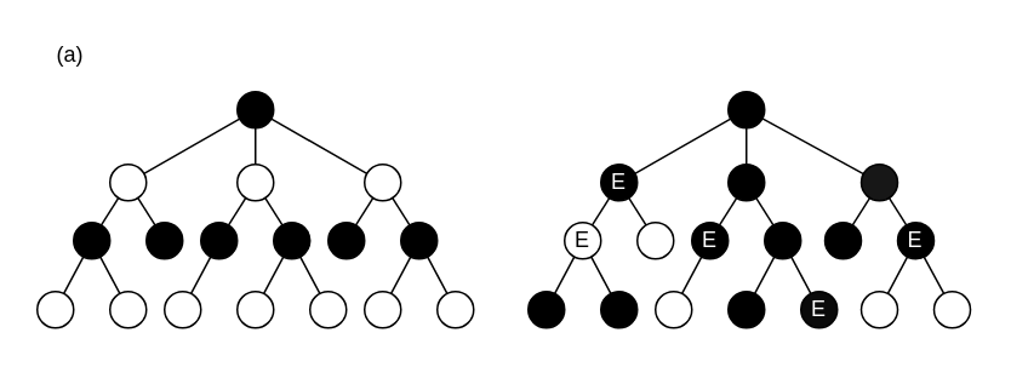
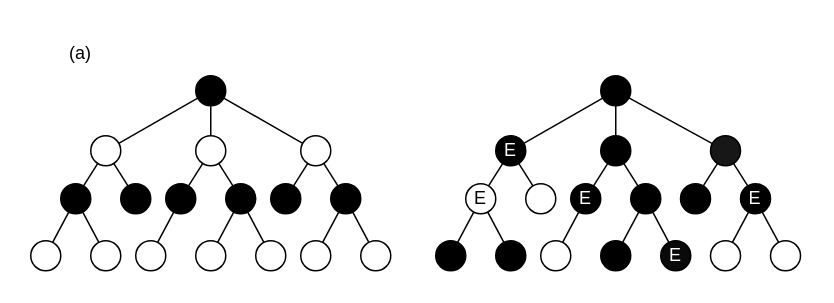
  <mxCell id="0" />
  <mxCell id="1" parent="0" />
  <mxCell id="2" value="" style="ellipse;whiteSpace=wrap;html=1;aspect=fixed;strokeColor=#000000;fillColor=#000000;" vertex="1" parent="1"><mxGeometry x="130" y="50" width="20" height="20" as="geometry" /></mxCell>
  <mxCell id="3" value="" style="endArrow=none;html=1;rounded=0;strokeColor=#000000;" edge="1" parent="1" source="5" target="2"><mxGeometry width="50" height="50" relative="1" as="geometry"><mxPoint x="87" y="93" as="sourcePoint" /><mxPoint x="270" y="90" as="targetPoint" /></mxGeometry></mxCell>
  <mxCell id="4" value="" style="endArrow=none;html=1;rounded=0;strokeColor=#000000;" edge="1" parent="1" source="6" target="2"><mxGeometry width="50" height="50" relative="1" as="geometry"><mxPoint x="180" y="130" as="sourcePoint" /><mxPoint x="190" y="40" as="targetPoint" /></mxGeometry></mxCell>
  <mxCell id="5" value="" style="ellipse;whiteSpace=wrap;html=1;aspect=fixed;strokeColor=#000000;" vertex="1" parent="1"><mxGeometry x="60" y="90" width="20" height="20" as="geometry" /></mxCell>
  <mxCell id="6" value="" style="ellipse;whiteSpace=wrap;html=1;aspect=fixed;strokeColor=#000000;" vertex="1" parent="1"><mxGeometry x="200" y="90" width="20" height="20" as="geometry" /></mxCell>
  <mxCell id="7" value="" style="endArrow=none;html=1;rounded=0;strokeColor=#000000;endFill=0;" edge="1" parent="1" source="8" target="2"><mxGeometry width="50" height="50" relative="1" as="geometry"><mxPoint x="120" y="100" as="sourcePoint" /><mxPoint x="250" y="90" as="targetPoint" /></mxGeometry></mxCell>
  <mxCell id="8" value="" style="ellipse;whiteSpace=wrap;html=1;aspect=fixed;strokeColor=#000000;" vertex="1" parent="1"><mxGeometry x="130" y="90" width="20" height="20" as="geometry" /></mxCell>
  <mxCell id="9" value="" style="endArrow=none;html=1;rounded=0;strokeColor=#000000;" edge="1" parent="1" source="10" target="5"><mxGeometry width="50" height="50" relative="1" as="geometry"><mxPoint x="47" y="145" as="sourcePoint" /><mxPoint x="74" y="110" as="targetPoint" /></mxGeometry></mxCell>
  <mxCell id="10" value="" style="ellipse;whiteSpace=wrap;html=1;aspect=fixed;strokeColor=#000000;fillColor=#000000;" vertex="1" parent="1"><mxGeometry x="40" y="122" width="20" height="20" as="geometry" /></mxCell>
  <mxCell id="11" value="" style="endArrow=none;html=1;rounded=0;strokeColor=#000000;" edge="1" parent="1" source="12" target="5"><mxGeometry width="50" height="50" relative="1" as="geometry"><mxPoint x="80" y="152" as="sourcePoint" /><mxPoint x="130" y="150" as="targetPoint" /></mxGeometry></mxCell>
  <mxCell id="12" value="" style="ellipse;whiteSpace=wrap;html=1;aspect=fixed;strokeColor=#000000;fillColor=#000000;" vertex="1" parent="1"><mxGeometry x="80" y="122" width="20" height="20" as="geometry" /></mxCell>
  <mxCell id="13" value="" style="endArrow=none;html=1;rounded=0;strokeColor=#000000;endFill=0;" edge="1" parent="1" source="14" target="8"><mxGeometry width="50" height="50" relative="1" as="geometry"><mxPoint x="120" y="152" as="sourcePoint" /><mxPoint x="90" y="120" as="targetPoint" /></mxGeometry></mxCell>
  <mxCell id="14" value="" style="ellipse;whiteSpace=wrap;html=1;aspect=fixed;strokeColor=#000000;fillColor=#000000;" vertex="1" parent="1"><mxGeometry x="110" y="122" width="20" height="20" as="geometry" /></mxCell>
  <mxCell id="15" value="" style="endArrow=none;html=1;rounded=0;strokeColor=#000000;startArrow=none;startFill=0;endFill=0;" edge="1" parent="1" source="16" target="14"><mxGeometry width="50" height="50" relative="1" as="geometry"><mxPoint x="87" y="190" as="sourcePoint" /><mxPoint x="123" y="142" as="targetPoint" /></mxGeometry></mxCell>
  <mxCell id="16" value="" style="ellipse;whiteSpace=wrap;html=1;aspect=fixed;strokeColor=#000000;" vertex="1" parent="1"><mxGeometry x="90" y="160" width="20" height="20" as="geometry" /></mxCell>
  <mxCell id="17" value="" style="endArrow=none;html=1;rounded=0;strokeColor=#000000;startArrow=none;startFill=0;endFill=0;" edge="1" parent="1" source="18" target="6"><mxGeometry width="50" height="50" relative="1" as="geometry"><mxPoint x="190" y="124.686" as="sourcePoint" /><mxPoint x="158.18" y="151" as="targetPoint" /></mxGeometry></mxCell>
  <mxCell id="18" value="" style="ellipse;whiteSpace=wrap;html=1;aspect=fixed;strokeColor=#000000;fillColor=#000000;" vertex="1" parent="1"><mxGeometry x="180" y="122" width="20" height="20" as="geometry" /></mxCell>
  <mxCell id="19" value="" style="endArrow=none;html=1;rounded=0;strokeColor=#000000;" edge="1" parent="1" source="20" target="6"><mxGeometry width="50" height="50" relative="1" as="geometry"><mxPoint x="243.18" y="130" as="sourcePoint" /><mxPoint x="199.18" y="108" as="targetPoint" /></mxGeometry></mxCell>
  <mxCell id="20" value="" style="ellipse;whiteSpace=wrap;html=1;aspect=fixed;strokeColor=#000000;fillColor=#000000;" vertex="1" parent="1"><mxGeometry x="220" y="122" width="20" height="20" as="geometry" /></mxCell>
  <mxCell id="21" value="" style="endArrow=none;html=1;rounded=0;strokeColor=#000000;startArrow=none;startFill=0;endFill=0;" edge="1" parent="1" source="22" target="20"><mxGeometry width="50" height="50" relative="1" as="geometry"><mxPoint x="210.18" y="191" as="sourcePoint" /><mxPoint x="238.18" y="142" as="targetPoint" /></mxGeometry></mxCell>
  <mxCell id="22" value="" style="ellipse;whiteSpace=wrap;html=1;aspect=fixed;strokeColor=#000000;" vertex="1" parent="1"><mxGeometry x="200" y="160" width="20" height="20" as="geometry" /></mxCell>
  <mxCell id="23" value="" style="endArrow=none;html=1;rounded=0;strokeColor=#000000;" edge="1" parent="1" source="24" target="20"><mxGeometry width="50" height="50" relative="1" as="geometry"><mxPoint x="243.18" y="198" as="sourcePoint" /><mxPoint x="248.18" y="142" as="targetPoint" /></mxGeometry></mxCell>
  <mxCell id="24" value="" style="ellipse;whiteSpace=wrap;html=1;aspect=fixed;strokeColor=#000000;" vertex="1" parent="1"><mxGeometry x="240" y="160" width="20" height="20" as="geometry" /></mxCell>
  <mxCell id="25" value="" style="endArrow=none;html=1;rounded=0;strokeColor=#000000;startArrow=none;startFill=0;endFill=0;" edge="1" parent="1" source="26" target="10"><mxGeometry width="50" height="50" relative="1" as="geometry"><mxPoint x="50" y="160" as="sourcePoint" /><mxPoint x="216" y="149" as="targetPoint" /></mxGeometry></mxCell>
  <mxCell id="26" value="" style="ellipse;whiteSpace=wrap;html=1;aspect=fixed;strokeColor=#000000;" vertex="1" parent="1"><mxGeometry x="20" y="160" width="20" height="20" as="geometry" /></mxCell>
  <mxCell id="27" value="" style="endArrow=none;html=1;rounded=0;strokeColor=#000000;startArrow=none;startFill=0;endFill=0;" edge="1" parent="1" source="28" target="10"><mxGeometry width="50" height="50" relative="1" as="geometry"><mxPoint x="60" y="160" as="sourcePoint" /><mxPoint x="55" y="151" as="targetPoint" /></mxGeometry></mxCell>
  <mxCell id="28" value="" style="ellipse;whiteSpace=wrap;html=1;aspect=fixed;strokeColor=#000000;" vertex="1" parent="1"><mxGeometry x="60" y="160" width="20" height="20" as="geometry" /></mxCell>
  <mxCell id="29" value="" style="endArrow=none;html=1;rounded=0;strokeColor=#000000;endFill=0;" edge="1" parent="1" source="30" target="8"><mxGeometry width="50" height="50" relative="1" as="geometry"><mxPoint x="130" y="162" as="sourcePoint" /><mxPoint x="145" y="118" as="targetPoint" /></mxGeometry></mxCell>
  <mxCell id="30" value="" style="ellipse;whiteSpace=wrap;html=1;aspect=fixed;strokeColor=#000000;fillColor=#000000;" vertex="1" parent="1"><mxGeometry x="150" y="122" width="20" height="20" as="geometry" /></mxCell>
  <mxCell id="31" value="" style="endArrow=none;html=1;rounded=0;strokeColor=#000000;startArrow=none;startFill=0;endFill=0;" edge="1" parent="1" source="32" target="30"><mxGeometry width="50" height="50" relative="1" as="geometry"><mxPoint x="97" y="200" as="sourcePoint" /><mxPoint x="133" y="152" as="targetPoint" /></mxGeometry></mxCell>
  <mxCell id="32" value="" style="ellipse;whiteSpace=wrap;html=1;aspect=fixed;strokeColor=#000000;" vertex="1" parent="1"><mxGeometry x="130" y="160" width="20" height="20" as="geometry" /></mxCell>
  <mxCell id="33" value="" style="endArrow=none;html=1;rounded=0;strokeColor=#000000;" edge="1" parent="1" source="34" target="30"><mxGeometry width="50" height="50" relative="1" as="geometry"><mxPoint x="130" y="207" as="sourcePoint" /><mxPoint x="140" y="155" as="targetPoint" /></mxGeometry></mxCell>
  <mxCell id="34" value="" style="ellipse;whiteSpace=wrap;html=1;aspect=fixed;strokeColor=#000000;" vertex="1" parent="1"><mxGeometry x="170" y="160" width="20" height="20" as="geometry" /></mxCell>
  <mxCell id="35" value="" style="ellipse;whiteSpace=wrap;html=1;aspect=fixed;strokeColor=#000000;fillColor=#000000;" vertex="1" parent="1"><mxGeometry x="400" y="50" width="20" height="20" as="geometry" /></mxCell>
  <mxCell id="36" value="" style="endArrow=none;html=1;rounded=0;strokeColor=#000000;" edge="1" parent="1" source="38" target="35"><mxGeometry width="50" height="50" relative="1" as="geometry"><mxPoint x="357" y="93" as="sourcePoint" /><mxPoint x="540" y="90" as="targetPoint" /></mxGeometry></mxCell>
  <mxCell id="37" value="" style="endArrow=none;html=1;rounded=0;strokeColor=#000000;" edge="1" parent="1" source="39" target="35"><mxGeometry width="50" height="50" relative="1" as="geometry"><mxPoint x="450" y="130" as="sourcePoint" /><mxPoint x="460" y="40" as="targetPoint" /></mxGeometry></mxCell>
  <mxCell id="38" value="E" style="ellipse;whiteSpace=wrap;html=1;aspect=fixed;strokeColor=#000000;fillColor=#000000;fontColor=#FFFFFF;" vertex="1" parent="1"><mxGeometry x="330" y="90" width="20" height="20" as="geometry" /></mxCell>
  <mxCell id="39" value="&lt;div&gt;&lt;br&gt;&lt;/div&gt;" style="ellipse;whiteSpace=wrap;html=1;aspect=fixed;strokeColor=#000000;fillColor=#171717;" vertex="1" parent="1"><mxGeometry x="473.18" y="90" width="20" height="20" as="geometry" /></mxCell>
  <mxCell id="40" value="" style="endArrow=none;html=1;rounded=0;strokeColor=#000000;endFill=0;" edge="1" parent="1" source="41" target="35"><mxGeometry width="50" height="50" relative="1" as="geometry"><mxPoint x="390" y="100" as="sourcePoint" /><mxPoint x="520" y="90" as="targetPoint" /></mxGeometry></mxCell>
  <mxCell id="41" value="" style="ellipse;whiteSpace=wrap;html=1;aspect=fixed;strokeColor=#000000;fillColor=#000000;" vertex="1" parent="1"><mxGeometry x="400" y="90" width="20" height="20" as="geometry" /></mxCell>
  <mxCell id="42" value="" style="endArrow=none;html=1;rounded=0;strokeColor=#000000;" edge="1" parent="1" source="43" target="38"><mxGeometry width="50" height="50" relative="1" as="geometry"><mxPoint x="317" y="145" as="sourcePoint" /><mxPoint x="344" y="110" as="targetPoint" /></mxGeometry></mxCell>
  <mxCell id="43" value="E" style="ellipse;whiteSpace=wrap;html=1;aspect=fixed;strokeColor=#000000;fillColor=#FFFFFF;" vertex="1" parent="1"><mxGeometry x="310" y="122" width="20" height="20" as="geometry" /></mxCell>
  <mxCell id="44" value="" style="endArrow=none;html=1;rounded=0;strokeColor=#000000;" edge="1" parent="1" source="45" target="38"><mxGeometry width="50" height="50" relative="1" as="geometry"><mxPoint x="350" y="152" as="sourcePoint" /><mxPoint x="400" y="150" as="targetPoint" /></mxGeometry></mxCell>
  <mxCell id="45" value="" style="ellipse;whiteSpace=wrap;html=1;aspect=fixed;strokeColor=#000000;fillColor=#FFFFFF;" vertex="1" parent="1"><mxGeometry x="350" y="122" width="20" height="20" as="geometry" /></mxCell>
  <mxCell id="46" value="" style="endArrow=none;html=1;rounded=0;strokeColor=#000000;endFill=0;" edge="1" parent="1" source="47" target="41"><mxGeometry width="50" height="50" relative="1" as="geometry"><mxPoint x="390" y="152" as="sourcePoint" /><mxPoint x="360" y="120" as="targetPoint" /></mxGeometry></mxCell>
  <mxCell id="47" value="E" style="ellipse;whiteSpace=wrap;html=1;aspect=fixed;strokeColor=#000000;fillColor=#000000;fontColor=#FFFFFF;" vertex="1" parent="1"><mxGeometry x="380" y="122" width="20" height="20" as="geometry" /></mxCell>
  <mxCell id="48" value="" style="endArrow=none;html=1;rounded=0;strokeColor=#000000;startArrow=none;startFill=0;endFill=0;" edge="1" parent="1" source="49" target="47"><mxGeometry width="50" height="50" relative="1" as="geometry"><mxPoint x="357" y="190" as="sourcePoint" /><mxPoint x="393" y="142" as="targetPoint" /></mxGeometry></mxCell>
  <mxCell id="49" value="" style="ellipse;whiteSpace=wrap;html=1;aspect=fixed;strokeColor=#000000;" vertex="1" parent="1"><mxGeometry x="360" y="160" width="20" height="20" as="geometry" /></mxCell>
  <mxCell id="50" value="" style="endArrow=none;html=1;rounded=0;strokeColor=#000000;" edge="1" parent="1" source="51" target="39"><mxGeometry width="50" height="50" relative="1" as="geometry"><mxPoint x="433.18" y="207" as="sourcePoint" /><mxPoint x="438.18" y="151" as="targetPoint" /></mxGeometry></mxCell>
  <mxCell id="51" value="" style="ellipse;whiteSpace=wrap;html=1;aspect=fixed;strokeColor=#000000;fillColor=#000000;" vertex="1" parent="1"><mxGeometry x="453.18" y="122" width="20" height="20" as="geometry" /></mxCell>
  <mxCell id="52" value="" style="endArrow=none;html=1;rounded=0;strokeColor=#000000;" edge="1" parent="1" source="53" target="39"><mxGeometry width="50" height="50" relative="1" as="geometry"><mxPoint x="513.18" y="130" as="sourcePoint" /><mxPoint x="469.18" y="108" as="targetPoint" /></mxGeometry></mxCell>
  <mxCell id="53" value="E" style="ellipse;whiteSpace=wrap;html=1;aspect=fixed;strokeColor=#000000;fillColor=#000000;fontColor=#FFFFFF;" vertex="1" parent="1"><mxGeometry x="493.18" y="122" width="20" height="20" as="geometry" /></mxCell>
  <mxCell id="54" value="" style="endArrow=none;html=1;rounded=0;strokeColor=#000000;startArrow=none;startFill=0;endFill=0;" edge="1" parent="1" source="55" target="53"><mxGeometry width="50" height="50" relative="1" as="geometry"><mxPoint x="480.18" y="191" as="sourcePoint" /><mxPoint x="508.18" y="142" as="targetPoint" /></mxGeometry></mxCell>
  <mxCell id="55" value="" style="ellipse;whiteSpace=wrap;html=1;aspect=fixed;strokeColor=#000000;" vertex="1" parent="1"><mxGeometry x="473.18" y="160" width="20" height="20" as="geometry" /></mxCell>
  <mxCell id="56" value="" style="endArrow=none;html=1;rounded=0;strokeColor=#000000;" edge="1" parent="1" source="57" target="53"><mxGeometry width="50" height="50" relative="1" as="geometry"><mxPoint x="513.18" y="198" as="sourcePoint" /><mxPoint x="518.18" y="142" as="targetPoint" /></mxGeometry></mxCell>
  <mxCell id="57" value="" style="ellipse;whiteSpace=wrap;html=1;aspect=fixed;strokeColor=#000000;" vertex="1" parent="1"><mxGeometry x="513.18" y="160" width="20" height="20" as="geometry" /></mxCell>
  <mxCell id="58" value="" style="endArrow=none;html=1;rounded=0;strokeColor=#000000;startArrow=none;startFill=0;endFill=0;" edge="1" parent="1" source="59" target="43"><mxGeometry width="50" height="50" relative="1" as="geometry"><mxPoint x="320" y="160" as="sourcePoint" /><mxPoint x="486" y="149" as="targetPoint" /></mxGeometry></mxCell>
  <mxCell id="59" value="" style="ellipse;whiteSpace=wrap;html=1;aspect=fixed;strokeColor=#000000;labelBackgroundColor=none;fillColor=#000000;" vertex="1" parent="1"><mxGeometry x="290" y="160" width="20" height="20" as="geometry" /></mxCell>
  <mxCell id="60" value="" style="endArrow=none;html=1;rounded=0;strokeColor=#000000;startArrow=none;startFill=0;endFill=0;" edge="1" parent="1" source="61" target="43"><mxGeometry width="50" height="50" relative="1" as="geometry"><mxPoint x="330" y="160" as="sourcePoint" /><mxPoint x="325" y="151" as="targetPoint" /></mxGeometry></mxCell>
  <mxCell id="61" value="" style="ellipse;whiteSpace=wrap;html=1;aspect=fixed;strokeColor=#000000;fillColor=#000000;" vertex="1" parent="1"><mxGeometry x="330" y="160" width="20" height="20" as="geometry" /></mxCell>
  <mxCell id="62" value="" style="endArrow=none;html=1;rounded=0;strokeColor=#000000;endFill=0;" edge="1" parent="1" source="63" target="41"><mxGeometry width="50" height="50" relative="1" as="geometry"><mxPoint x="400" y="162" as="sourcePoint" /><mxPoint x="415" y="118" as="targetPoint" /></mxGeometry></mxCell>
  <mxCell id="63" value="" style="ellipse;whiteSpace=wrap;html=1;aspect=fixed;strokeColor=#000000;fillColor=#000000;" vertex="1" parent="1"><mxGeometry x="420" y="122" width="20" height="20" as="geometry" /></mxCell>
  <mxCell id="64" value="" style="endArrow=none;html=1;rounded=0;strokeColor=#000000;startArrow=none;startFill=0;endFill=0;" edge="1" parent="1" source="65" target="63"><mxGeometry width="50" height="50" relative="1" as="geometry"><mxPoint x="367" y="200" as="sourcePoint" /><mxPoint x="403" y="152" as="targetPoint" /></mxGeometry></mxCell>
  <mxCell id="65" value="" style="ellipse;whiteSpace=wrap;html=1;aspect=fixed;strokeColor=#000000;fillColor=#000000;fontColor=#FFFFFF;" vertex="1" parent="1"><mxGeometry x="400" y="160" width="20" height="20" as="geometry" /></mxCell>
  <mxCell id="66" value="" style="endArrow=none;html=1;rounded=0;strokeColor=#000000;" edge="1" parent="1" source="67" target="63"><mxGeometry width="50" height="50" relative="1" as="geometry"><mxPoint x="400" y="207" as="sourcePoint" /><mxPoint x="410" y="155" as="targetPoint" /></mxGeometry></mxCell>
  <mxCell id="67" value="&lt;font color=&quot;#ffffff&quot;&gt;E&lt;/font&gt;" style="ellipse;whiteSpace=wrap;html=1;aspect=fixed;strokeColor=#000000;fillColor=#0A0A0A;" vertex="1" parent="1"><mxGeometry x="440" y="160" width="20" height="20" as="geometry" /></mxCell>
- <mxCell id="68" value="(a)" style="text;strokeColor=none;fillColor=none;align=left;verticalAlign=middle;spacingLeft=4;spacingRight=4;overflow=hidden;points=[[0,0.5],[1,0.5]];portConstraint=eastwest;rotatable=0;whiteSpace=wrap;html=1;" vertex="1" parent="1"><mxGeometry x="25" y="15" width="80" height="30" as="geometry" /></mxCell>
+ <mxCell id="68" value="(a)" style="text;strokeColor=none;fillColor=none;align=left;verticalAlign=middle;spacingLeft=4;spacingRight=4;overflow=hidden;points=[[0,0.5],[1,0.5]];portConstraint=eastwest;rotatable=0;whiteSpace=wrap;html=1;" vertex="1" parent="1"><mxGeometry x="40" y="20" width="80" height="30" as="geometry" /></mxCell>
